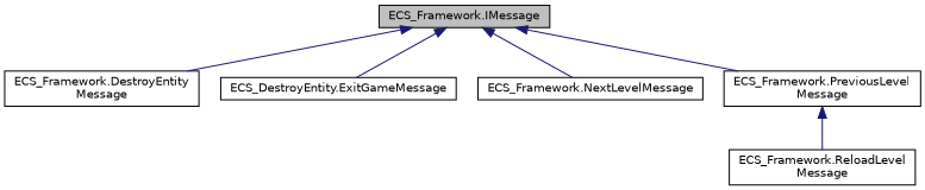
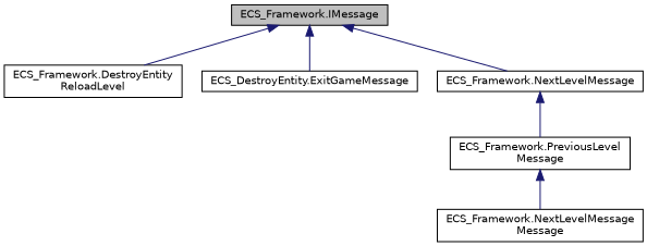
  digraph {
    rankdir=TB
    node [color=black fillcolor=white fontname=Helvetica fontsize=10 shape=record style=filled]
    edge [color=midnightblue dir=back fontname=Helvetica fontsize=10 labelfontname=Helvetica labelfontsize=10 style=solid]
    n1 [fillcolor=grey75 fontcolor=black height=0.2 label="ECS_Framework.IMessage" width=0.4]
-   n2 [height=0.2 label="ECS_Framework.DestroyEntity\lMessage" width=0.4]
+   n2 [height=0.2 label="ECS_Framework.DestroyEntity\lReloadLevel" width=0.4]
    n3 [height=0.2 label="ECS_DestroyEntity.ExitGameMessage" width=0.4]
    n4 [height=0.2 label="ECS_Framework.NextLevelMessage" width=0.4]
    n5 [height=0.2 label="ECS_Framework.PreviousLevel\lMessage" width=0.4]
-   n6 [height=0.2 label="ECS_Framework.ReloadLevel\lMessage" width=0.4]
+   n6 [height=0.2 label="ECS_Framework.NextLevelMessage\lMessage" width=0.4]
    n1 -> n2
    n1 -> n3
    n1 -> n4
-   n1 -> n5
+   n4 -> n5
    n5 -> n6
  }
